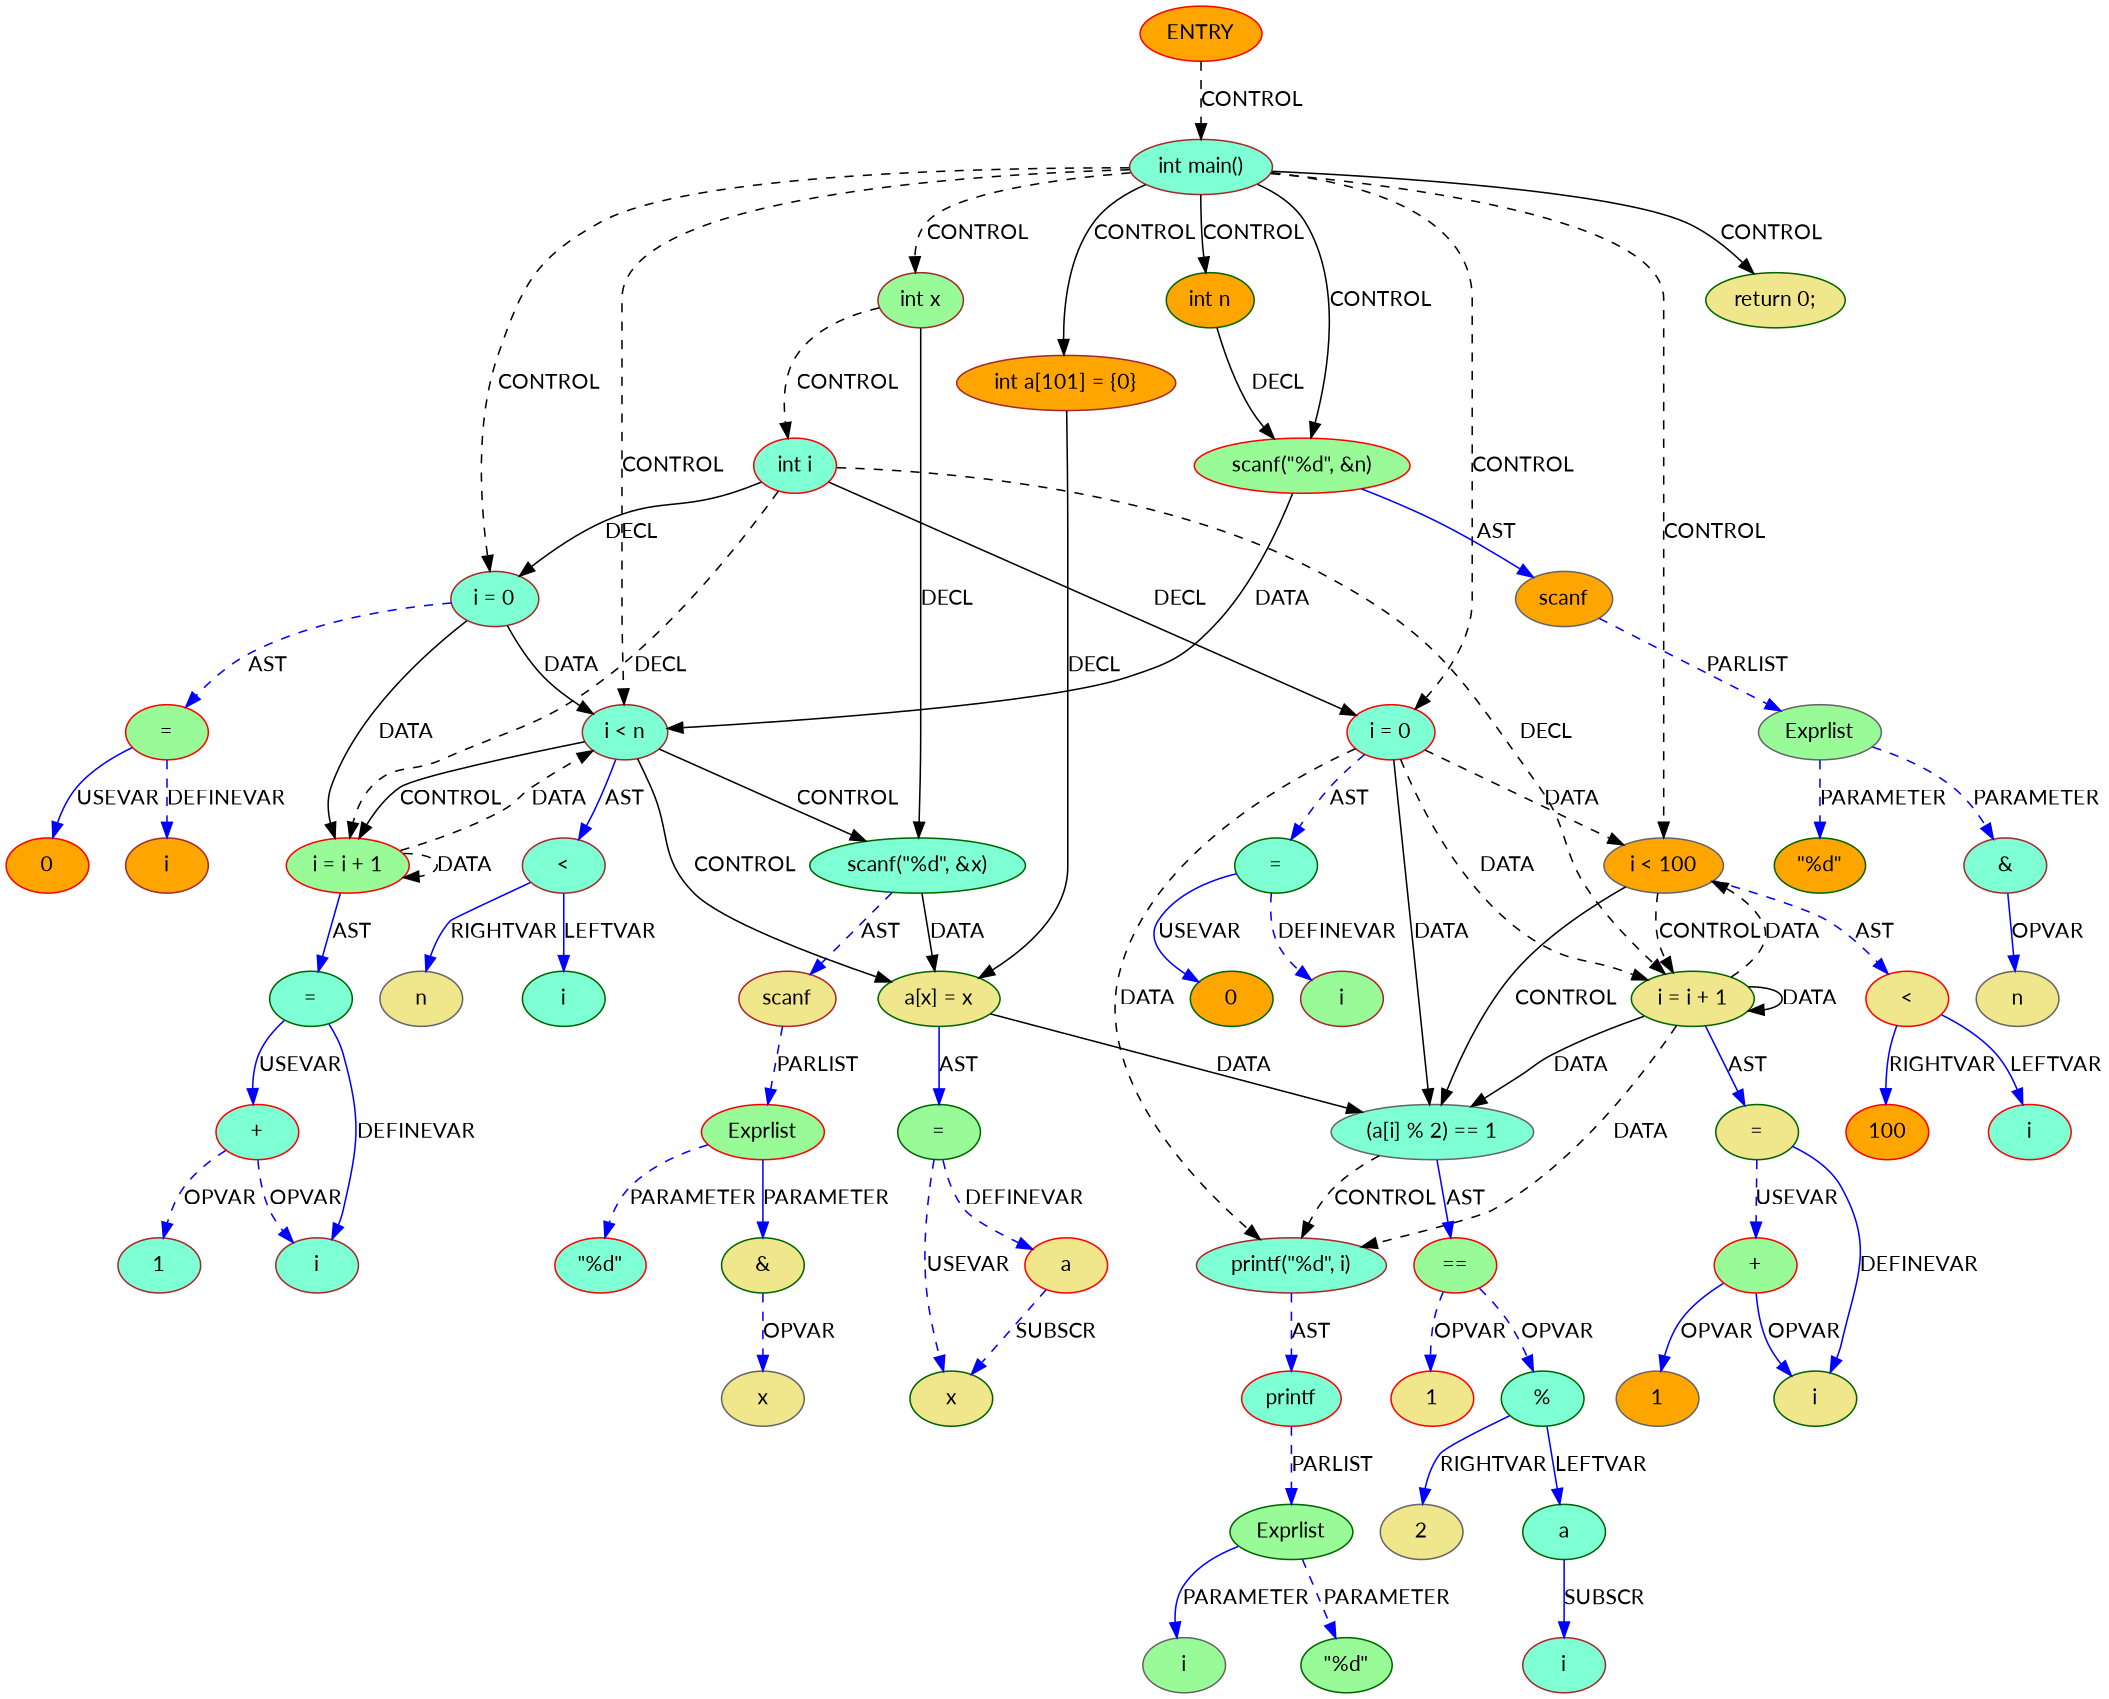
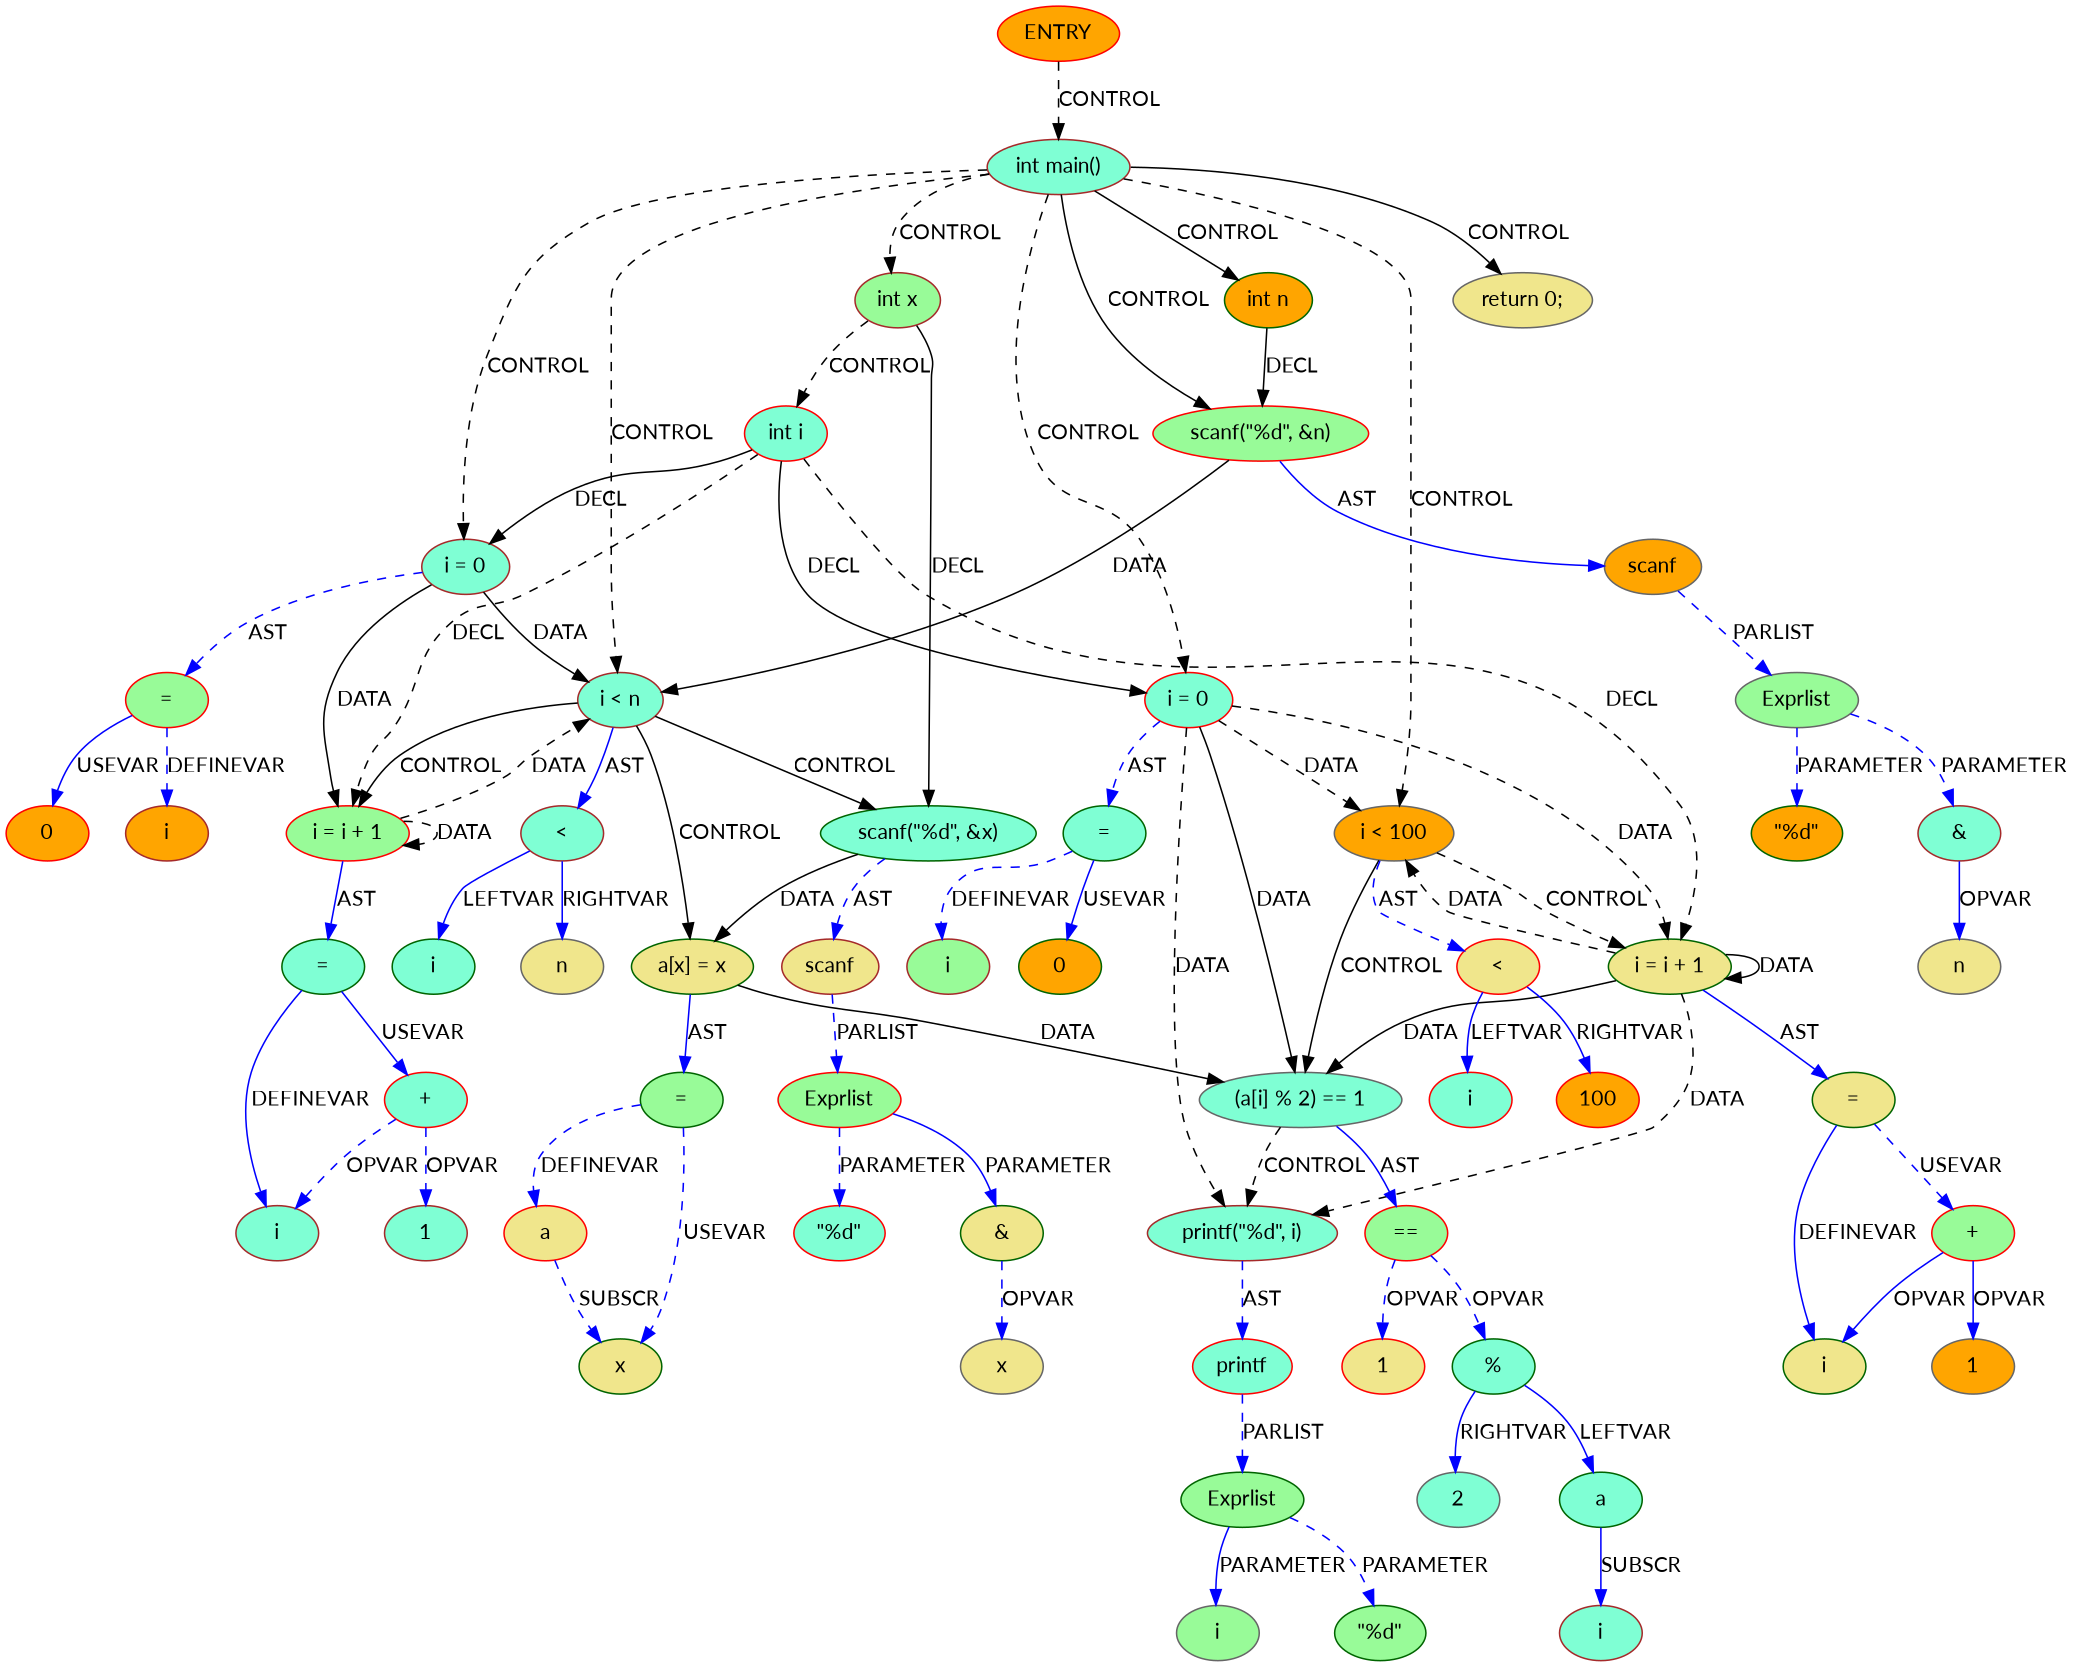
  digraph {
    fontname=Lato
    node [color=darkgreen coord=6 fillcolor=aquamarine fontname=Lato style=filled type=VAR]
    edge [fontname=Lato style=solid color=blue]
    n1 [color=red coord=-1 fillcolor=orange label=ENTRY type=ENTRY]
    n2 [color=brown coord=2 label="int main()" type=CONTROL]
    n3 [coord=3 fillcolor=orange label="int n" type=DECL varname=n vartype=int]
    n4 [color=brown coord=3 fillcolor=palegreen label="int x" type=DECL varname=x vartype=int]
-   n5 [color=brown coord=4 fillcolor=orange label="int a[101] = {0}" type=DECL varname=a vartype="int[]"]
    n6 [color=red coord=5 fillcolor=palegreen label="scanf(\"%d\", &n)" type=CALL]
    n7 [color=brown label="i = 0" type=ASSIGN]
    n8 [color=brown label="i < n" type=CONTROL]
    n9 [color=red coord=10 label="i = 0" type=ASSIGN]
    n10 [color=gray40 coord=10 fillcolor=orange label="i < 100" type=CONTROL]
-   n11 [coord=15 fillcolor=khaki label="return 0;" type=RETURN]
+   n11 [color=gray40 coord=15 fillcolor=khaki label="return 0;" type=RETURN]
    n12 [color=red coord=3 label="int i" type=DECL varname=i vartype=int]
    n13 [color=red fillcolor=palegreen label="i = i + 1" type=ASSIGN]
    n14 [coord=10 fillcolor=khaki label="i = i + 1" type=ASSIGN]
    n15 [coord=7 label="scanf(\"%d\", &x)" type=CALL]
    n16 [coord=8 fillcolor=khaki label="a[x] = x" type=ASSIGN]
    n17 [color=gray40 coord=5 fillcolor=orange label=scanf type=FUNCNAME]
    n18 [color=red fillcolor=palegreen label="=" type=ASSIGNOP]
    n19 [color=brown label="<" type=OP]
    n20 [color=gray40 coord=11 label="(a[i] % 2) == 1" type=CONTROL]
    n21 [coord=10 label="=" type=ASSIGNOP]
    n22 [color=brown coord=12 label="printf(\"%d\", i)" type=CALL]
    n23 [color=red coord=10 fillcolor=khaki label="<" type=OP]
    n24 [label="=" type=ASSIGNOP]
    n25 [coord=10 fillcolor=khaki label="=" type=ASSIGNOP]
    n26 [color=brown coord=7 fillcolor=khaki label=scanf type=FUNCNAME]
    n27 [coord=8 fillcolor=palegreen label="=" type=ASSIGNOP]
    n28 [color=gray40 coord=5 fillcolor=palegreen label=Exprlist type=EXPRS]
    n29 [coord=5 fillcolor=orange label="\"%d\"" type=CONST]
    n30 [color=brown coord=5 label="&" type=OP]
    n31 [color=gray40 coord=5 fillcolor=khaki label=n]
    n32 [color=brown fillcolor=orange label=i]
    n33 [color=red fillcolor=orange label=0 type=CONST]
    n34 [label=i]
    n35 [color=gray40 fillcolor=khaki label=n]
    n36 [color=red coord=7 fillcolor=palegreen label=Exprlist type=EXPRS]
    n37 [color=red coord=7 label="\"%d\"" type=CONST]
    n38 [coord=7 fillcolor=khaki label="&" type=OP]
    n39 [color=gray40 coord=7 fillcolor=khaki label=x]
    n40 [color=red coord=8 fillcolor=khaki label=a]
    n41 [coord=8 fillcolor=khaki label=x]
    n42 [color=red coord=11 fillcolor=palegreen label="==" type=OP]
    n43 [color=brown label=i]
    n44 [color=red label="+" type=OP]
    n45 [color=brown label=1 type=CONST]
    n46 [color=brown coord=10 fillcolor=palegreen label=i]
    n47 [coord=10 fillcolor=orange label=0 type=CONST]
    n48 [color=red coord=12 label=printf type=FUNCNAME]
    n49 [color=red coord=10 label=i]
    n50 [color=red coord=10 fillcolor=orange label=100 type=CONST]
    n51 [coord=11 label="%" type=OP]
    n52 [color=red coord=11 fillcolor=khaki label=1 type=CONST]
    n53 [coord=12 fillcolor=palegreen label=Exprlist type=EXPRS]
    n54 [coord=12 fillcolor=palegreen label="\"%d\"" type=CONST]
    n55 [color=gray40 coord=12 fillcolor=palegreen label=i]
    n56 [coord=11 label=a]
-   n57 [color=gray40 coord=11 fillcolor=khaki label=2 type=CONST]
+   n57 [color=gray40 coord=11 label=2 type=CONST]
    n58 [color=brown coord=11 label=i]
    n59 [coord=10 fillcolor=khaki label=i]
    n60 [color=red coord=10 fillcolor=palegreen label="+" type=OP]
    n61 [color=gray40 coord=10 fillcolor=orange label=1 type=CONST]
    n1 -> n2 [label=CONTROL style=dashed color=""]
    n2 -> n3 [label=CONTROL color=""]
    n2 -> n4 [label=CONTROL style=dashed color=""]
-   n2 -> n5 [label=CONTROL color=""]
    n2 -> n6 [label=CONTROL color=""]
    n2 -> n7 [label=CONTROL style=dashed color=""]
    n2 -> n8 [label=CONTROL style=dashed color=""]
    n2 -> n9 [label=CONTROL style=dashed color=""]
    n2 -> n10 [label=CONTROL style=dashed color=""]
    n2 -> n11 [label=CONTROL color=""]
    n3 -> n6 [label=DECL color=""]
    n4 -> n12 [label=CONTROL style=dashed color=""]
    n4 -> n15 [label=DECL color=""]
-   n5 -> n16 [label=DECL color=""]
    n6 -> n8 [label=DATA color=""]
    n6 -> n17 [label=AST]
    n7 -> n8 [label=DATA color=""]
    n7 -> n13 [label=DATA color=""]
    n7 -> n18 [label=AST style=dashed]
    n8 -> n13 [label=CONTROL color=""]
    n8 -> n15 [label=CONTROL color=""]
    n8 -> n16 [label=CONTROL color=""]
    n8 -> n19 [label=AST]
    n9 -> n10 [label=DATA style=dashed color=""]
    n9 -> n14 [label=DATA style=dashed color=""]
    n9 -> n20 [label=DATA color=""]
    n9 -> n21 [label=AST style=dashed]
    n9 -> n22 [label=DATA style=dashed color=""]
    n10 -> n14 [label=CONTROL style=dashed color=""]
    n10 -> n20 [label=CONTROL color=""]
    n10 -> n23 [label=AST style=dashed]
    n12 -> n7 [label=DECL color=""]
    n12 -> n9 [label=DECL color=""]
    n12 -> n13 [label=DECL style=dashed color=""]
    n12 -> n14 [label=DECL style=dashed color=""]
    n13 -> n8 [label=DATA style=dashed color=""]
    n13 -> n13 [label=DATA style=dashed color=""]
    n13 -> n24 [label=AST]
    n14 -> n10 [label=DATA style=dashed color=""]
    n14 -> n14 [label=DATA color=""]
    n14 -> n20 [label=DATA color=""]
    n14 -> n22 [label=DATA style=dashed color=""]
    n14 -> n25 [label=AST]
    n15 -> n16 [label=DATA color=""]
    n15 -> n26 [label=AST style=dashed]
    n16 -> n20 [label=DATA color=""]
    n16 -> n27 [label=AST]
    n17 -> n28 [label=PARLIST style=dashed]
    n18 -> n32 [label=DEFINEVAR style=dashed]
    n18 -> n33 [label=USEVAR]
    n19 -> n34 [label=LEFTVAR]
    n19 -> n35 [label=RIGHTVAR]
    n20 -> n22 [label=CONTROL style=dashed color=""]
    n20 -> n42 [label=AST]
    n21 -> n46 [label=DEFINEVAR style=dashed]
    n21 -> n47 [label=USEVAR]
    n22 -> n48 [label=AST style=dashed]
    n23 -> n49 [label=LEFTVAR]
    n23 -> n50 [label=RIGHTVAR]
    n24 -> n43 [label=DEFINEVAR]
    n24 -> n44 [label=USEVAR]
    n25 -> n59 [label=DEFINEVAR]
    n25 -> n60 [label=USEVAR style=dashed]
    n26 -> n36 [label=PARLIST style=dashed]
    n27 -> n40 [label=DEFINEVAR style=dashed]
    n27 -> n41 [label=USEVAR style=dashed]
    n28 -> n29 [label=PARAMETER style=dashed]
    n28 -> n30 [label=PARAMETER style=dashed]
    n30 -> n31 [label=OPVAR]
    n36 -> n37 [label=PARAMETER style=dashed]
    n36 -> n38 [label=PARAMETER]
    n38 -> n39 [label=OPVAR style=dashed]
    n40 -> n41 [label=SUBSCR style=dashed]
    n42 -> n51 [label=OPVAR style=dashed]
    n42 -> n52 [label=OPVAR style=dashed]
    n44 -> n43 [label=OPVAR style=dashed]
    n44 -> n45 [label=OPVAR style=dashed]
    n48 -> n53 [label=PARLIST style=dashed]
    n51 -> n56 [label=LEFTVAR]
    n51 -> n57 [label=RIGHTVAR]
    n53 -> n54 [label=PARAMETER style=dashed]
    n53 -> n55 [label=PARAMETER]
    n56 -> n58 [label=SUBSCR]
    n60 -> n59 [label=OPVAR]
    n60 -> n61 [label=OPVAR]
  }
